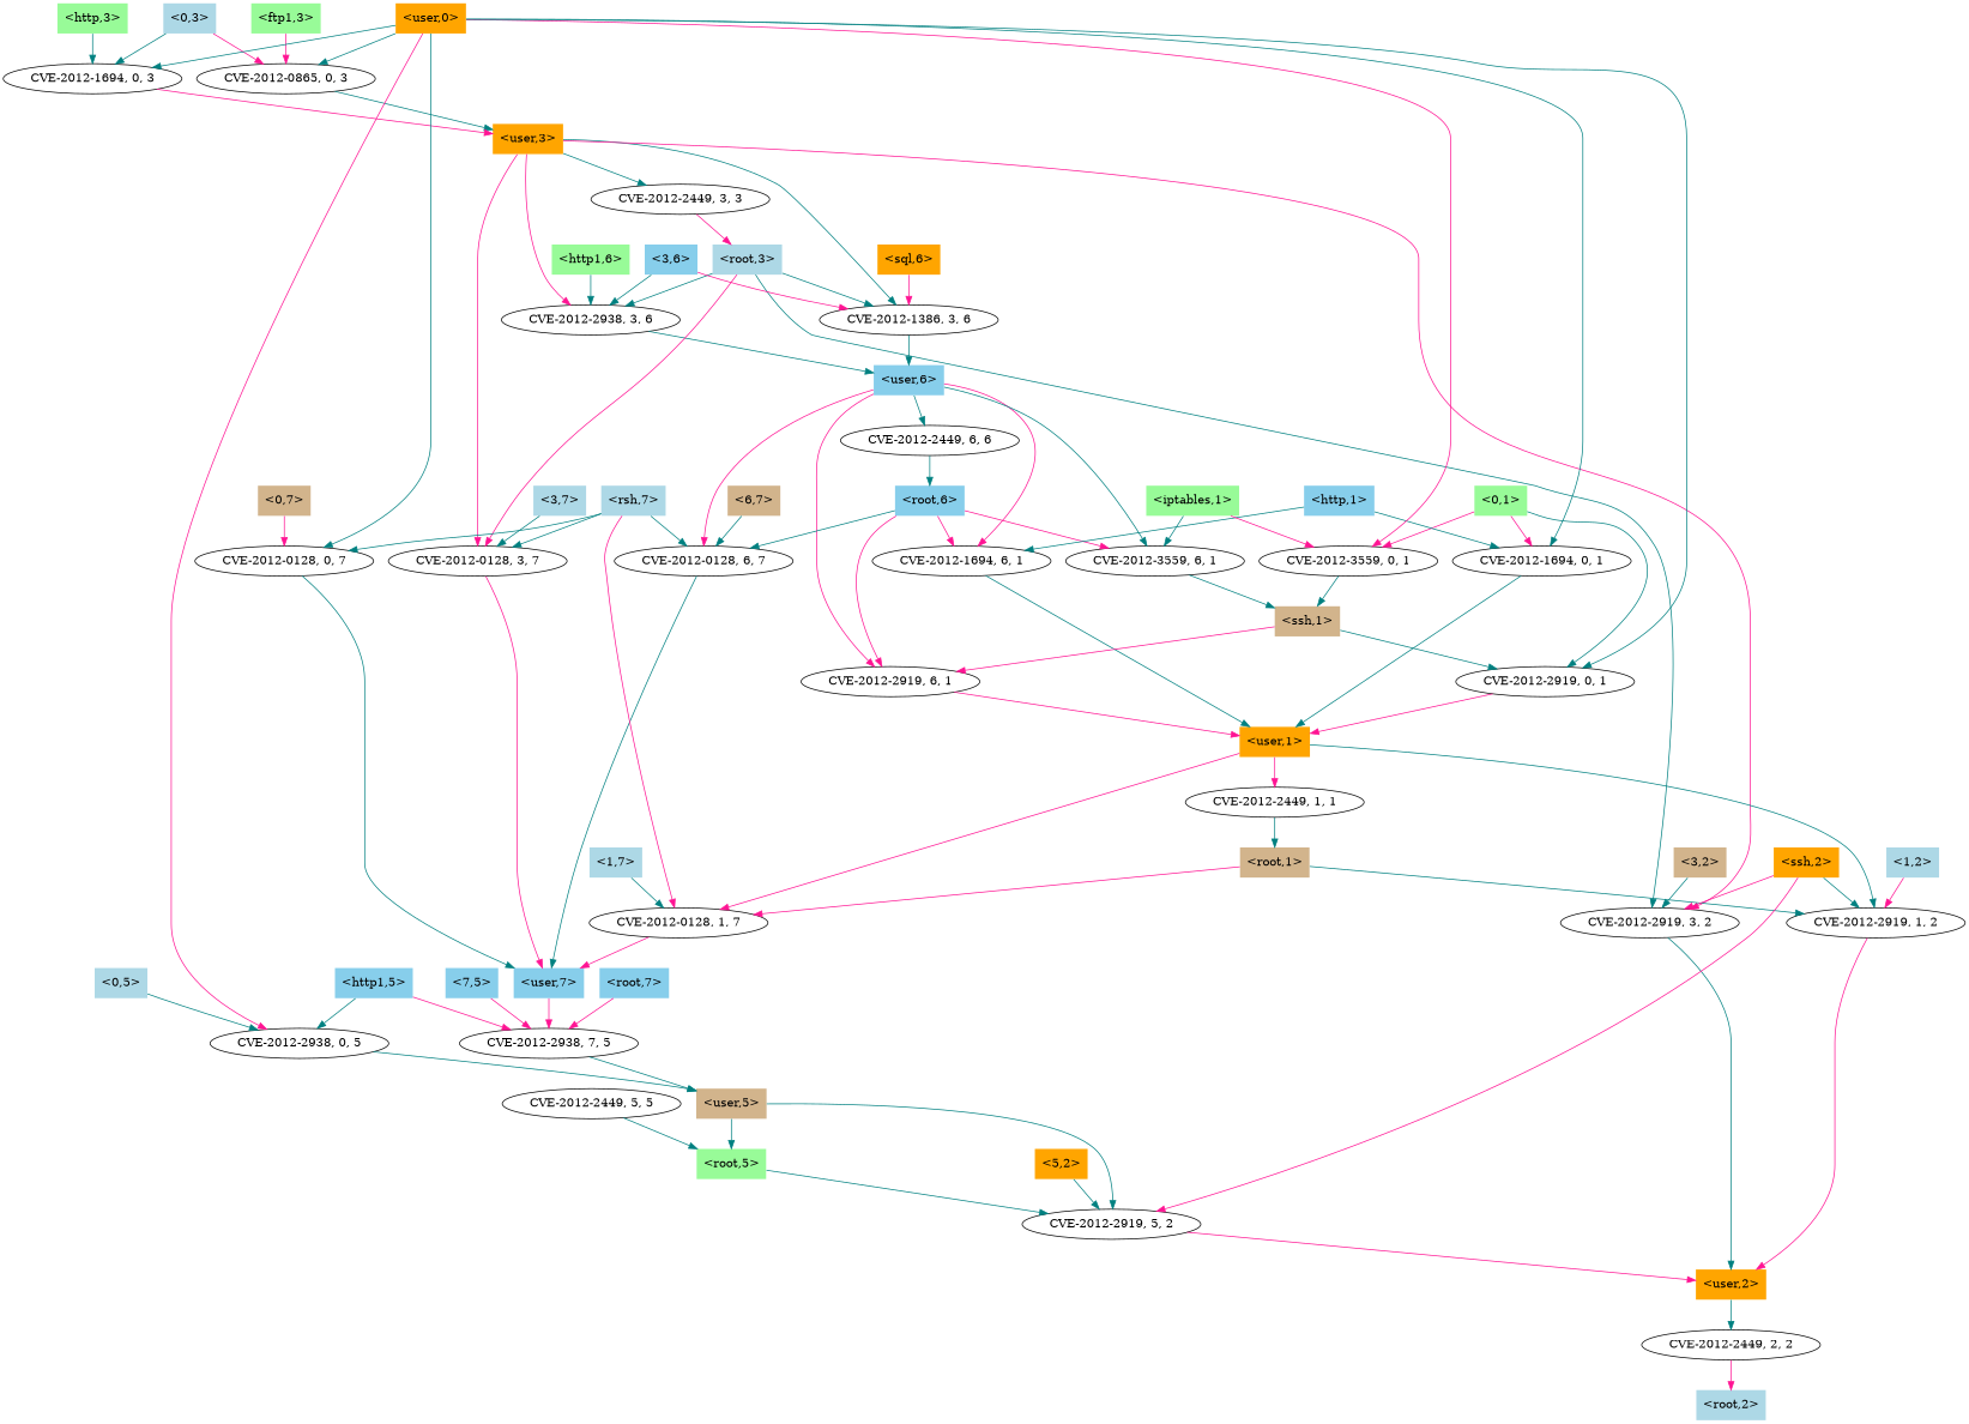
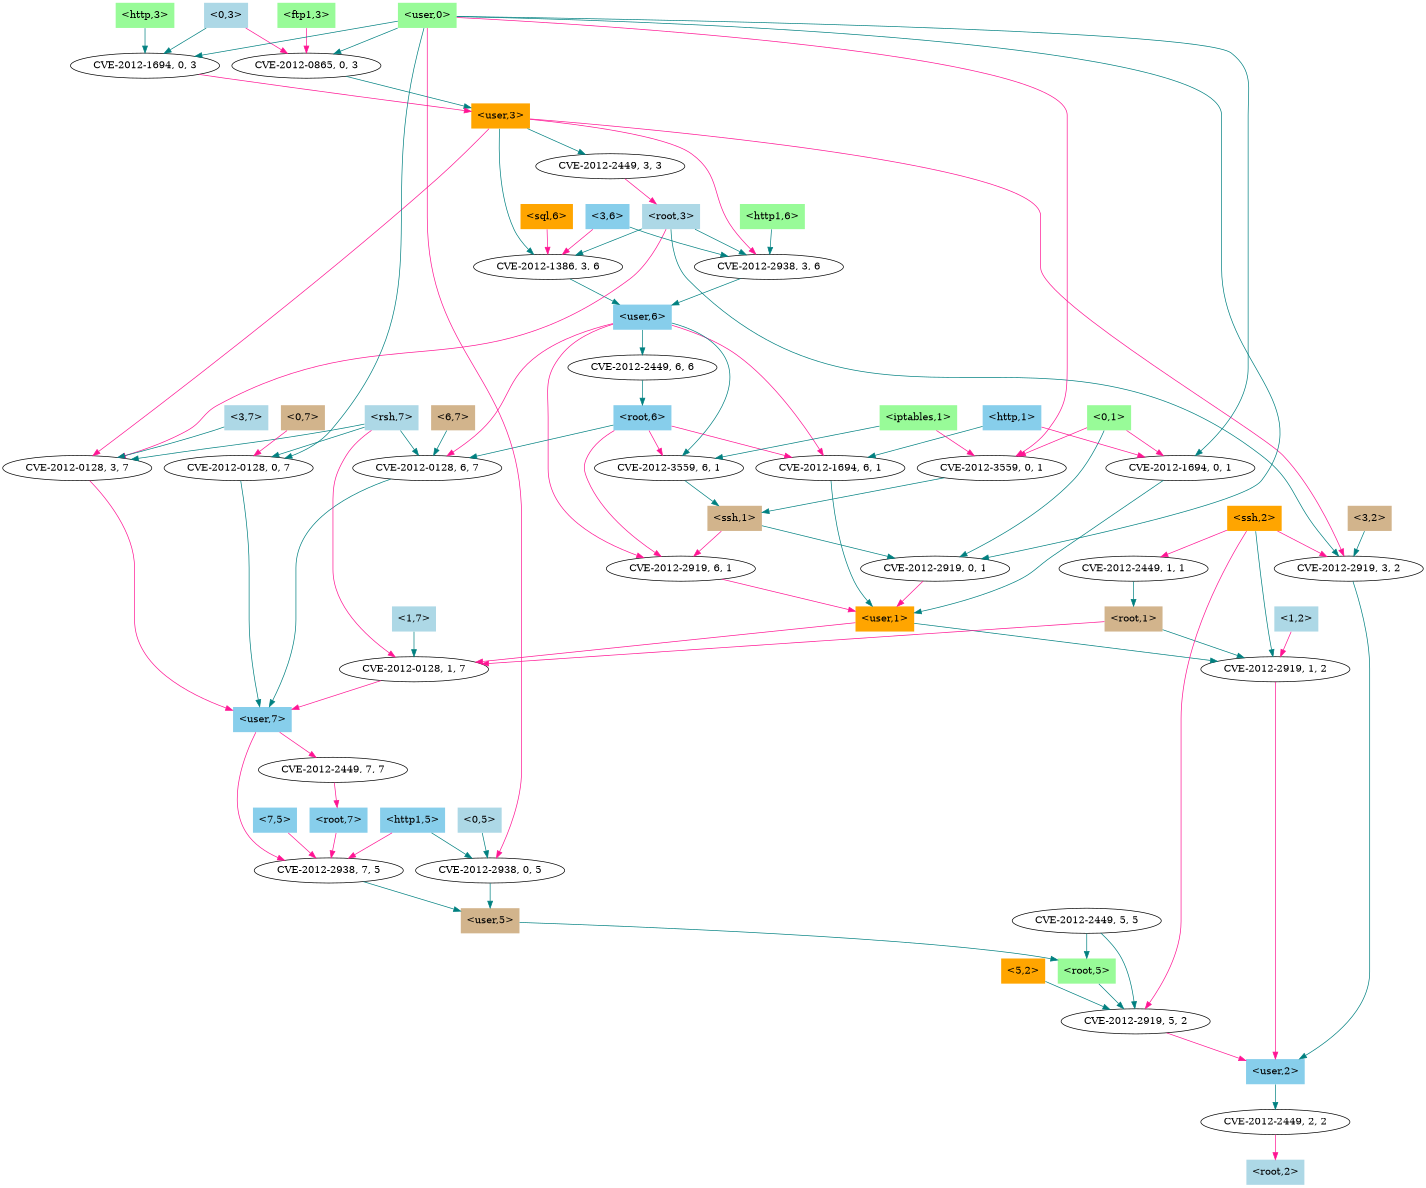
  strict digraph {
    node [shape=plaintext style=filled]
    edge [color=teal]
    "<root,5>" [fillcolor=palegreen height=0.5 width=0.89583]
    n2 [height=0.5 label=<CVE-2012-2919, 5, 2> width=2.4499 shape="" style=""]
-   "<user,2>" [fillcolor=orange height=0.5 width=0.91667]
+   "<user,2>" [fillcolor=skyblue height=0.5 width=0.91667]
    n4 [height=0.5 label=<CVE-2012-2449, 2, 2> width=2.4499 shape="" style=""]
    "<root,2>" [fillcolor=lightblue height=0.5 width=0.89583]
    "<0,3>" [fillcolor=lightblue height=0.5 width=0.75]
    n7 [height=0.5 label=<CVE-2012-0865, 0, 3> width=2.4499 shape="" style=""]
    n8 [height=0.5 label=<CVE-2012-1694, 0, 3> width=2.4499 shape="" style=""]
    "<user,3>" [fillcolor=orange height=0.5 width=0.91667]
    n10 [height=0.5 label=<CVE-2012-0128, 3, 7> width=2.4499 shape="" style=""]
    n11 [height=0.5 label=<CVE-2012-1386, 3, 6> width=2.4499 shape="" style=""]
    n12 [height=0.5 label=<CVE-2012-2919, 3, 2> width=2.4499 shape="" style=""]
    n13 [height=0.5 label=<CVE-2012-2938, 3, 6> width=2.4499 shape="" style=""]
    n14 [height=0.5 label=<CVE-2012-2449, 3, 3> width=2.4499 shape="" style=""]
    "<user,7>" [fillcolor=skyblue height=0.5 width=0.91667]
    "<user,6>" [fillcolor=skyblue height=0.5 width=0.91667]
    "<root,3>" [fillcolor=lightblue height=0.5 width=0.89583]
    "<0,5>" [fillcolor=lightblue height=0.5 width=0.75]
    n19 [height=0.5 label=<CVE-2012-2938, 0, 5> width=2.4499 shape="" style=""]
    "<user,5>" [fillcolor=tan height=0.5 width=0.91667]
    n21 [height=0.5 label=<CVE-2012-2449, 5, 5> width=2.4499 shape="" style=""]
    n22 [height=0.5 label=<CVE-2012-2938, 7, 5> width=2.4499 shape="" style=""]
+   n23 [height=0.5 label=<CVE-2012-2449, 7, 7> width=2.4499 shape="" style=""]
    n24 [height=0.5 label=<CVE-2012-1694, 6, 1> width=2.4499 shape="" style=""]
    n25 [height=0.5 label=<CVE-2012-2919, 6, 1> width=2.4499 shape="" style=""]
    n26 [height=0.5 label=<CVE-2012-3559, 6, 1> width=2.4499 shape="" style=""]
    n27 [height=0.5 label=<CVE-2012-0128, 6, 7> width=2.4499 shape="" style=""]
    n28 [height=0.5 label=<CVE-2012-2449, 6, 6> width=2.4499 shape="" style=""]
    "<root,7>" [fillcolor=skyblue height=0.5 width=0.89583]
    "<user,1>" [fillcolor=orange height=0.5 width=0.91667]
    "<ssh,1>" [fillcolor=tan height=0.5 width=0.84028]
    "<root,6>" [fillcolor=skyblue height=0.5 width=0.89583]
    "<0,1>" [fillcolor=palegreen height=0.5 width=0.75]
    n34 [height=0.5 label=<CVE-2012-1694, 0, 1> width=2.4499 shape="" style=""]
    n35 [height=0.5 label=<CVE-2012-3559, 0, 1> width=2.4499 shape="" style=""]
    n36 [height=0.5 label=<CVE-2012-2919, 0, 1> width=2.4499 shape="" style=""]
    n37 [height=0.5 label=<CVE-2012-2919, 1, 2> width=2.4499 shape="" style=""]
    n38 [height=0.5 label=<CVE-2012-2449, 1, 1> width=2.4499 shape="" style=""]
    n39 [height=0.5 label=<CVE-2012-0128, 1, 7> width=2.4499 shape="" style=""]
    "<root,1>" [fillcolor=tan height=0.5 width=0.89583]
    "<http,1>" [fillcolor=skyblue height=0.5 width=0.89583]
    "<http1,5>" [fillcolor=skyblue height=0.5 width=0.97917]
    "<iptables,1>" [fillcolor=palegreen height=0.5 width=1.1944]
    "<sql,6>" [fillcolor=orange height=0.5 width=0.8125]
    "<1,7>" [fillcolor=lightblue height=0.5 width=0.75]
    "<3,7>" [fillcolor=lightblue height=0.5 width=0.75]
    "<3,6>" [fillcolor=skyblue height=0.5 width=0.75]
    "<3,2>" [fillcolor=tan height=0.5 width=0.75]
    "<7,5>" [fillcolor=skyblue height=0.5 width=0.75]
    "<rsh,7>" [fillcolor=lightblue height=0.5 width=0.81944]
    n51 [height=0.5 label=<CVE-2012-0128, 0, 7> width=2.4499 shape="" style=""]
    "<6,7>" [fillcolor=tan height=0.5 width=0.75]
    "<ssh,2>" [fillcolor=orange height=0.5 width=0.84028]
    "<5,2>" [fillcolor=orange height=0.5 width=0.75]
    "<http,3>" [fillcolor=palegreen height=0.5 width=0.89583]
    "<ftp1,3>" [fillcolor=palegreen height=0.5 width=0.89583]
    "<http1,6>" [fillcolor=palegreen height=0.5 width=0.97917]
-   "<user,0>" [fillcolor=orange height=0.5 width=0.91667]
+   "<user,0>" [fillcolor=palegreen height=0.5 width=0.91667]
    "<1,2>" [fillcolor=lightblue height=0.5 width=0.75]
    "<0,7>" [fillcolor=tan height=0.5 width=0.75]
    "<root,5>" -> n2
    n2 -> "<user,2>" [color=deeppink]
    "<user,2>" -> n4
    n4 -> "<root,2>" [color=deeppink]
    "<0,3>" -> n7 [color=deeppink]
    "<0,3>" -> n8
    n7 -> "<user,3>"
    n8 -> "<user,3>" [color=deeppink]
    "<user,3>" -> n10 [color=deeppink]
    "<user,3>" -> n11
    "<user,3>" -> n12 [color=deeppink]
    "<user,3>" -> n13 [color=deeppink]
    "<user,3>" -> n14
    n10 -> "<user,7>" [color=deeppink]
    n11 -> "<user,6>"
    n12 -> "<user,2>"
    n13 -> "<user,6>"
    n14 -> "<root,3>" [color=deeppink]
    "<user,7>" -> n22 [color=deeppink]
+   "<user,7>" -> n23 [color=deeppink]
    "<user,6>" -> n24 [color=deeppink]
    "<user,6>" -> n25 [color=deeppink]
    "<user,6>" -> n26
    "<user,6>" -> n27 [color=deeppink]
    "<user,6>" -> n28
    "<root,3>" -> n10 [color=deeppink]
    "<root,3>" -> n11
    "<root,3>" -> n12
    "<root,3>" -> n13
    "<0,5>" -> n19
    n19 -> "<user,5>"
    "<user,5>" -> "<root,5>"
-   "<user,5>" -> n2
+   n21 -> n2
    n21 -> "<root,5>"
    n22 -> "<user,5>"
+   n23 -> "<root,7>" [color=deeppink]
    n24 -> "<user,1>"
    n25 -> "<user,1>" [color=deeppink]
    n26 -> "<ssh,1>"
    n27 -> "<user,7>"
    n28 -> "<root,6>"
    "<root,7>" -> n22 [color=deeppink]
    "<user,1>" -> n37
-   "<user,1>" -> n38 [color=deeppink]
+   "<ssh,2>" -> n38 [color=deeppink]
    "<user,1>" -> n39 [color=deeppink]
    "<ssh,1>" -> n25 [color=deeppink]
    "<ssh,1>" -> n36
    "<root,6>" -> n24 [color=deeppink]
    "<root,6>" -> n25 [color=deeppink]
    "<root,6>" -> n26 [color=deeppink]
    "<root,6>" -> n27
    "<0,1>" -> n34 [color=deeppink]
    "<0,1>" -> n35 [color=deeppink]
    "<0,1>" -> n36
    n34 -> "<user,1>"
    n35 -> "<ssh,1>"
    n36 -> "<user,1>" [color=deeppink]
    n37 -> "<user,2>" [color=deeppink]
    n38 -> "<root,1>"
    n39 -> "<user,7>" [color=deeppink]
    "<root,1>" -> n37
    "<root,1>" -> n39 [color=deeppink]
    "<http,1>" -> n24
-   "<http,1>" -> n34
+   "<http,1>" -> n34 [color=deeppink]
    "<http1,5>" -> n19
    "<http1,5>" -> n22 [color=deeppink]
    "<iptables,1>" -> n26
    "<iptables,1>" -> n35 [color=deeppink]
    "<sql,6>" -> n11 [color=deeppink]
    "<1,7>" -> n39
    "<3,7>" -> n10
    "<3,6>" -> n11 [color=deeppink]
    "<3,6>" -> n13
    "<3,2>" -> n12
    "<7,5>" -> n22 [color=deeppink]
    "<rsh,7>" -> n10
    "<rsh,7>" -> n27
    "<rsh,7>" -> n39 [color=deeppink]
    "<rsh,7>" -> n51
    n51 -> "<user,7>"
    "<6,7>" -> n27
    "<ssh,2>" -> n2 [color=deeppink]
    "<ssh,2>" -> n12 [color=deeppink]
    "<ssh,2>" -> n37
    "<5,2>" -> n2
    "<http,3>" -> n8
    "<ftp1,3>" -> n7 [color=deeppink]
    "<http1,6>" -> n13
    "<user,0>" -> n7
    "<user,0>" -> n8
    "<user,0>" -> n19 [color=deeppink]
    "<user,0>" -> n34
    "<user,0>" -> n35 [color=deeppink]
    "<user,0>" -> n36
    "<user,0>" -> n51
    "<1,2>" -> n37 [color=deeppink]
    "<0,7>" -> n51 [color=deeppink]
  }
